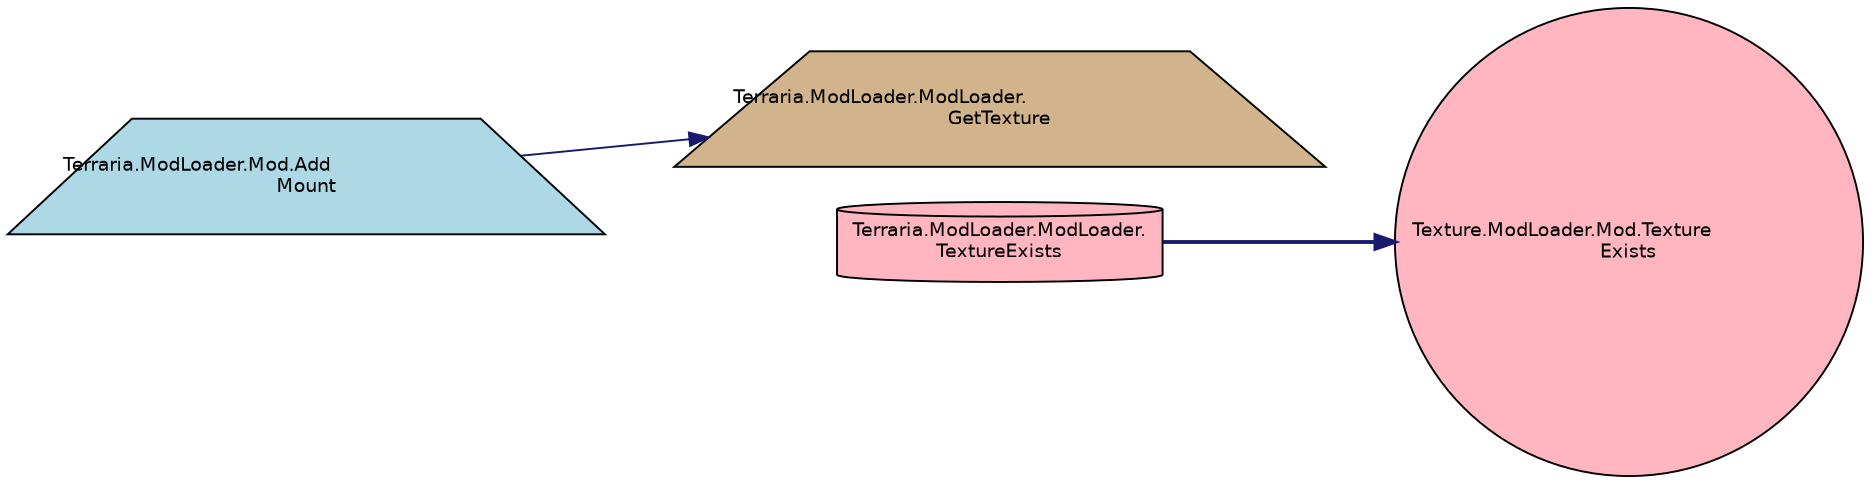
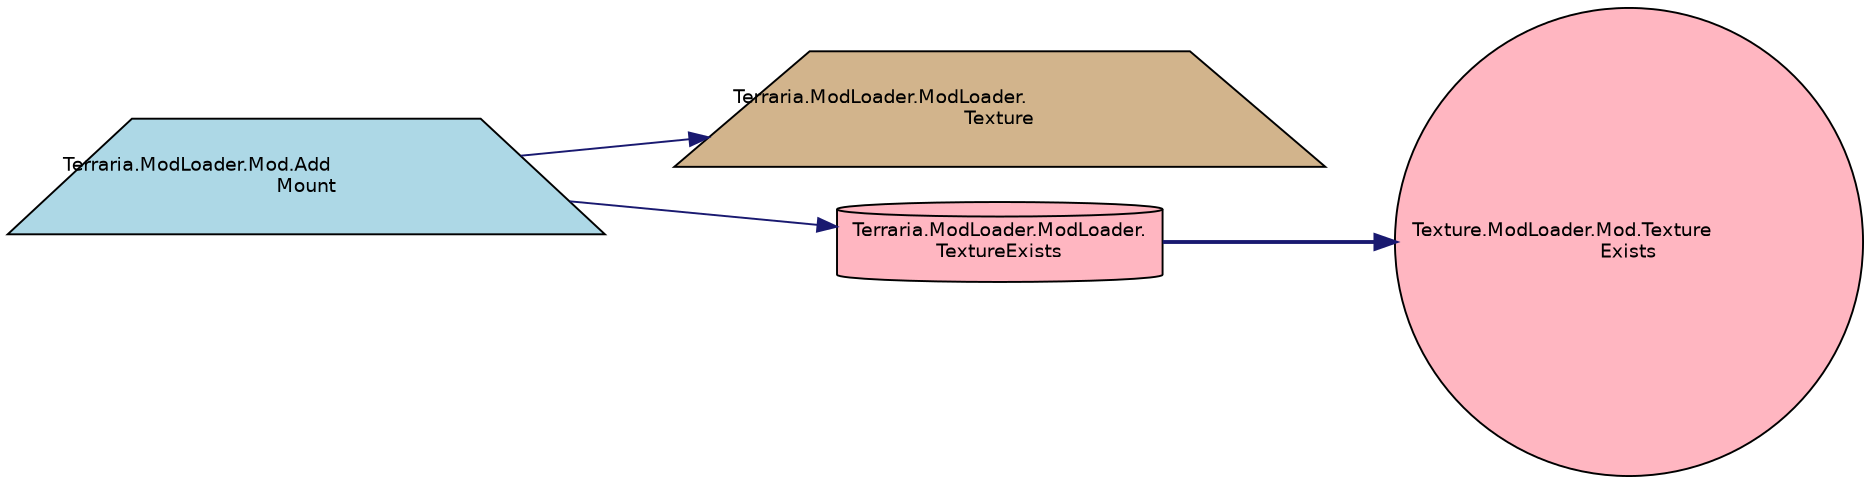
  digraph {
    rankdir=LR
    node [color=black fillcolor=lightpink fontname=Helvetica fontsize=10 shape=trapezium style=filled]
    edge [color=midnightblue fontname=Helvetica fontsize=10 labelfontname=Helvetica labelfontsize=10 style=solid]
    n1 [fillcolor=lightblue fontcolor=black height=0.2 label="Terraria.ModLoader.Mod.Add\lMount" width=0.4]
-   n2 [fillcolor=tan height=0.2 label="Terraria.ModLoader.ModLoader.\lGetTexture" width=0.4]
+   n2 [fillcolor=tan height=0.2 label="Terraria.ModLoader.ModLoader.\lTexture" width=0.4]
    n3 [height=0.2 label="Terraria.ModLoader.ModLoader.\lTextureExists" shape=cylinder width=0.4]
    n4 [height=0.2 label="Texture.ModLoader.Mod.Texture\lExists" shape=circle width=0.4]
    n1 -> n2
+   n1 -> n3
    n3 -> n4 [style=bold]
  }
